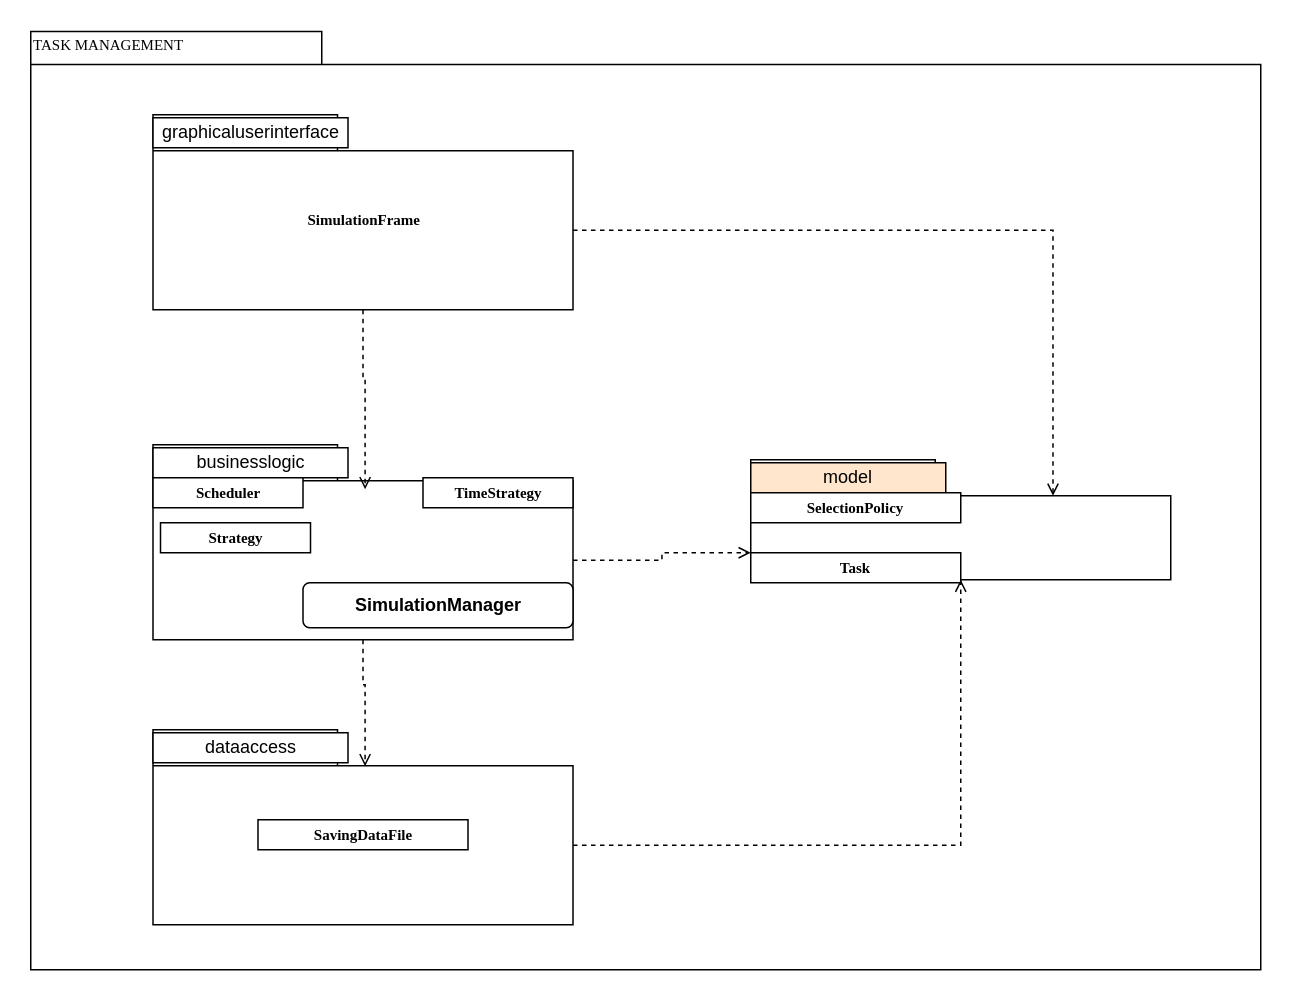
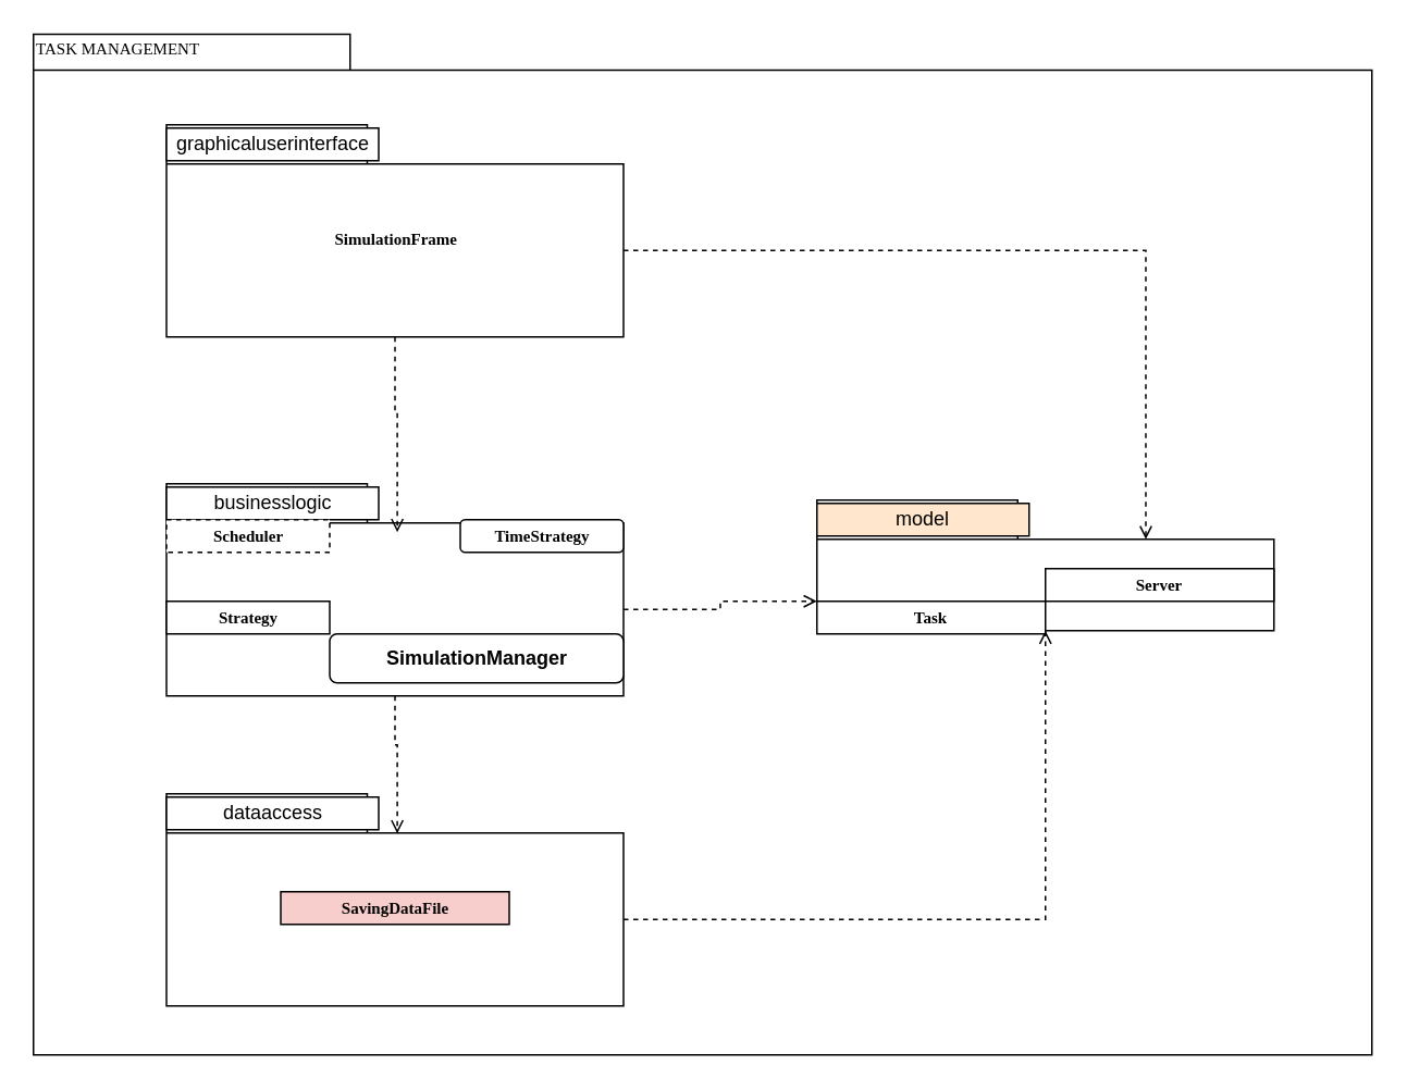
  <mxCell id="0" />
  <mxCell id="1" parent="0" />
  <mxCell id="2" value="" style="shape=folder;fontStyle=1;spacingTop=10;tabWidth=194;tabHeight=22;tabPosition=left;html=1;rounded=0;shadow=0;comic=0;labelBackgroundColor=none;strokeWidth=1;fillColor=none;fontFamily=Verdana;fontSize=10;align=center;" parent="1" vertex="1"><mxGeometry x="20" y="20.5" width="820" height="625.5" as="geometry" /></mxCell>
  <mxCell id="3" value="" style="group" parent="1" vertex="1" connectable="0"><mxGeometry x="101.5" y="76" width="280" height="130" as="geometry" /></mxCell>
  <mxCell id="4" value="SimulationFrame" style="shape=folder;fontStyle=1;spacingTop=10;tabWidth=123;tabHeight=24;tabPosition=left;html=1;rounded=0;shadow=0;comic=0;labelBackgroundColor=none;strokeWidth=1;fontFamily=Verdana;fontSize=10;align=center;" parent="3" vertex="1"><mxGeometry width="280" height="130" as="geometry" /></mxCell>
  <mxCell id="5" value="" style="triangle;whiteSpace=wrap;html=1;rounded=0;shadow=0;comic=0;labelBackgroundColor=none;strokeWidth=1;fontFamily=Verdana;fontSize=10;align=center;rotation=-90;" parent="3" vertex="1"><mxGeometry x="96" y="2" width="15" height="20" as="geometry" /></mxCell>
  <mxCell id="6" value="graphicaluserinterface" style="rounded=0;whiteSpace=wrap;html=1;" parent="3" vertex="1"><mxGeometry y="2" width="130" height="20" as="geometry" /></mxCell>
  <mxCell id="7" value="TASK MANAGEMENT" style="text;html=1;align=left;verticalAlign=top;spacingTop=-4;fontSize=10;fontFamily=Verdana" parent="1" vertex="1"><mxGeometry x="20" y="20.5" width="130" height="20" as="geometry" /></mxCell>
  <mxCell id="8" value="" style="group" parent="1" vertex="1" connectable="0"><mxGeometry x="101.5" y="296" width="280" height="130" as="geometry" /></mxCell>
  <mxCell id="9" value="" style="shape=folder;fontStyle=1;spacingTop=10;tabWidth=123;tabHeight=24;tabPosition=left;html=1;rounded=0;shadow=0;comic=0;labelBackgroundColor=none;strokeWidth=1;fontFamily=Verdana;fontSize=10;align=center;" parent="8" vertex="1"><mxGeometry width="280" height="130" as="geometry" /></mxCell>
  <mxCell id="10" value="" style="triangle;whiteSpace=wrap;html=1;rounded=0;shadow=0;comic=0;labelBackgroundColor=none;strokeWidth=1;fontFamily=Verdana;fontSize=10;align=center;rotation=-90;" parent="8" vertex="1"><mxGeometry x="96" y="2" width="15" height="20" as="geometry" /></mxCell>
  <mxCell id="11" value="businesslogic" style="rounded=0;whiteSpace=wrap;html=1;" parent="8" vertex="1"><mxGeometry y="2" width="130" height="20" as="geometry" /></mxCell>
- <mxCell id="12" value="&lt;span style=&quot;font-family: Verdana; font-size: 10px; font-weight: 700; text-wrap-mode: nowrap;&quot;&gt;Scheduler&lt;/span&gt;" style="rounded=0;whiteSpace=wrap;html=1;" parent="8" vertex="1"><mxGeometry y="22" width="100" height="20" as="geometry" /></mxCell>
- <mxCell id="13" value="&lt;span style=&quot;font-family: Verdana; font-size: 10px; font-weight: 700; text-wrap-mode: nowrap;&quot;&gt;TimeStrategy&lt;/span&gt;" style="rounded=0;whiteSpace=wrap;html=1;" parent="8" vertex="1"><mxGeometry x="180" y="22" width="100" height="20" as="geometry" /></mxCell>
- <mxCell id="14" value="&lt;span style=&quot;font-family: Verdana; font-size: 10px; font-weight: 700; text-wrap-mode: nowrap;&quot;&gt;Strategy&lt;/span&gt;" style="rounded=0;whiteSpace=wrap;html=1;" vertex="1" parent="8"><mxGeometry x="5" y="52" width="100" height="20" as="geometry" /></mxCell>
+ <mxCell id="12" value="&lt;span style=&quot;font-family: Verdana; font-size: 10px; font-weight: 700; text-wrap-mode: nowrap;&quot;&gt;Scheduler&lt;/span&gt;" style="rounded=0;whiteSpace=wrap;html=1;dashed=1;" parent="8" vertex="1"><mxGeometry y="22" width="100" height="20" as="geometry" /></mxCell>
+ <mxCell id="13" value="&lt;span style=&quot;font-family: Verdana; font-size: 10px; font-weight: 700; text-wrap-mode: nowrap;&quot;&gt;TimeStrategy&lt;/span&gt;" style="whiteSpace=wrap;html=1;rounded=1;" parent="8" vertex="1"><mxGeometry x="180" y="22" width="100" height="20" as="geometry" /></mxCell>
+ <mxCell id="14" value="&lt;span style=&quot;font-family: Verdana; font-size: 10px; font-weight: 700; text-wrap-mode: nowrap;&quot;&gt;Strategy&lt;/span&gt;" style="rounded=0;whiteSpace=wrap;html=1;" vertex="1" parent="8"><mxGeometry y="72" width="100" height="20" as="geometry" /></mxCell>
  <mxCell id="15" value="&lt;b&gt;SimulationManager&lt;/b&gt;" style="whiteSpace=wrap;html=1;rounded=1;" vertex="1" parent="8"><mxGeometry x="100" y="92" width="180" height="30" as="geometry" /></mxCell>
  <mxCell id="16" value="" style="group" parent="1" vertex="1" connectable="0"><mxGeometry x="101.5" y="486" width="280" height="130" as="geometry" /></mxCell>
  <mxCell id="17" value="" style="shape=folder;fontStyle=1;spacingTop=10;tabWidth=123;tabHeight=24;tabPosition=left;html=1;rounded=0;shadow=0;comic=0;labelBackgroundColor=none;strokeWidth=1;fontFamily=Verdana;fontSize=10;align=center;" parent="16" vertex="1"><mxGeometry width="280" height="130" as="geometry" /></mxCell>
  <mxCell id="18" value="" style="triangle;whiteSpace=wrap;html=1;rounded=0;shadow=0;comic=0;labelBackgroundColor=none;strokeWidth=1;fontFamily=Verdana;fontSize=10;align=center;rotation=-90;" parent="16" vertex="1"><mxGeometry x="96" y="2" width="15" height="20" as="geometry" /></mxCell>
  <mxCell id="19" value="dataaccess" style="rounded=0;whiteSpace=wrap;html=1;" parent="16" vertex="1"><mxGeometry y="2" width="130" height="20" as="geometry" /></mxCell>
- <mxCell id="20" value="&lt;font face=&quot;Verdana&quot;&gt;&lt;span style=&quot;font-size: 10px; text-wrap-mode: nowrap;&quot;&gt;&lt;b&gt;SavingDataFile&lt;/b&gt;&lt;/span&gt;&lt;/font&gt;" style="rounded=0;whiteSpace=wrap;html=1;" parent="16" vertex="1"><mxGeometry x="70" y="60" width="140" height="20" as="geometry" /></mxCell>
+ <mxCell id="20" value="&lt;font face=&quot;Verdana&quot;&gt;&lt;span style=&quot;font-size: 10px; text-wrap-mode: nowrap;&quot;&gt;&lt;b&gt;SavingDataFile&lt;/b&gt;&lt;/span&gt;&lt;/font&gt;" style="rounded=0;whiteSpace=wrap;html=1;fillColor=#f8cecc;" parent="16" vertex="1"><mxGeometry x="70" y="60" width="140" height="20" as="geometry" /></mxCell>
  <mxCell id="21" value="" style="group" parent="1" vertex="1" connectable="0"><mxGeometry x="500" y="306" width="280" height="130" as="geometry" /></mxCell>
  <mxCell id="22" value="" style="shape=folder;fontStyle=1;spacingTop=10;tabWidth=123;tabHeight=24;tabPosition=left;html=1;rounded=0;shadow=0;comic=0;labelBackgroundColor=none;strokeWidth=1;fontFamily=Verdana;fontSize=10;align=center;" parent="21" vertex="1"><mxGeometry width="280" height="80" as="geometry" /></mxCell>
  <mxCell id="23" value="" style="triangle;whiteSpace=wrap;html=1;rounded=0;shadow=0;comic=0;labelBackgroundColor=none;strokeWidth=1;fontFamily=Verdana;fontSize=10;align=center;rotation=-90;" parent="21" vertex="1"><mxGeometry x="96" y="2" width="15" height="20" as="geometry" /></mxCell>
  <mxCell id="24" value="model" style="rounded=0;whiteSpace=wrap;html=1;fillColor=#ffe6cc;" parent="21" vertex="1"><mxGeometry y="2" width="130" height="20" as="geometry" /></mxCell>
- <mxCell id="25" value="&lt;font face=&quot;Verdana&quot;&gt;&lt;span style=&quot;font-size: 10px; text-wrap-mode: nowrap;&quot;&gt;&lt;b&gt;SelectionPolicy&lt;/b&gt;&lt;/span&gt;&lt;/font&gt;" style="rounded=0;whiteSpace=wrap;html=1;" parent="21" vertex="1"><mxGeometry y="22" width="140" height="20" as="geometry" /></mxCell>
  <mxCell id="26" value="&lt;font face=&quot;Verdana&quot;&gt;&lt;span style=&quot;font-size: 10px; text-wrap-mode: nowrap;&quot;&gt;&lt;b&gt;Task&lt;/b&gt;&lt;/span&gt;&lt;/font&gt;" style="rounded=0;whiteSpace=wrap;html=1;" parent="21" vertex="1"><mxGeometry y="62" width="140" height="20" as="geometry" /></mxCell>
+ <mxCell id="27" value="&lt;font face=&quot;Verdana&quot;&gt;&lt;span style=&quot;font-size: 10px; text-wrap-mode: nowrap;&quot;&gt;&lt;b&gt;Server&lt;/b&gt;&lt;/span&gt;&lt;/font&gt;" style="rounded=0;whiteSpace=wrap;html=1;" parent="21" vertex="1"><mxGeometry x="140" y="42" width="140" height="20" as="geometry" /></mxCell>
  <mxCell id="28" style="edgeStyle=orthogonalEdgeStyle;rounded=0;orthogonalLoop=1;jettySize=auto;html=1;exitX=0.5;exitY=1;exitDx=0;exitDy=0;exitPerimeter=0;entryX=0.505;entryY=0.228;entryDx=0;entryDy=0;entryPerimeter=0;dashed=1;endArrow=open;endFill=0;" parent="1" source="4" target="9" edge="1"><mxGeometry relative="1" as="geometry" /></mxCell>
  <mxCell id="29" style="edgeStyle=orthogonalEdgeStyle;rounded=0;orthogonalLoop=1;jettySize=auto;html=1;exitX=0;exitY=0;exitDx=280;exitDy=77;exitPerimeter=0;entryX=0;entryY=0;entryDx=201.5;entryDy=24;entryPerimeter=0;dashed=1;endArrow=open;endFill=0;" parent="1" source="4" target="22" edge="1"><mxGeometry relative="1" as="geometry" /></mxCell>
  <mxCell id="30" style="edgeStyle=orthogonalEdgeStyle;rounded=0;orthogonalLoop=1;jettySize=auto;html=1;exitX=0;exitY=0;exitDx=280;exitDy=77;exitPerimeter=0;entryX=0;entryY=0;entryDx=0;entryDy=62;entryPerimeter=0;dashed=1;endArrow=open;endFill=0;" parent="1" source="9" target="22" edge="1"><mxGeometry relative="1" as="geometry" /></mxCell>
  <mxCell id="31" style="edgeStyle=orthogonalEdgeStyle;rounded=0;orthogonalLoop=1;jettySize=auto;html=1;exitX=0.5;exitY=1;exitDx=0;exitDy=0;exitPerimeter=0;entryX=0.505;entryY=0.187;entryDx=0;entryDy=0;entryPerimeter=0;dashed=1;endArrow=open;endFill=0;" parent="1" source="9" target="17" edge="1"><mxGeometry relative="1" as="geometry" /></mxCell>
  <mxCell id="32" style="edgeStyle=orthogonalEdgeStyle;rounded=0;orthogonalLoop=1;jettySize=auto;html=1;exitX=0;exitY=0;exitDx=280;exitDy=77;exitPerimeter=0;entryX=0.5;entryY=1;entryDx=0;entryDy=0;entryPerimeter=0;dashed=1;endArrow=open;endFill=0;" parent="1" source="17" target="22" edge="1"><mxGeometry relative="1" as="geometry" /></mxCell>
